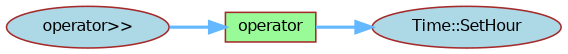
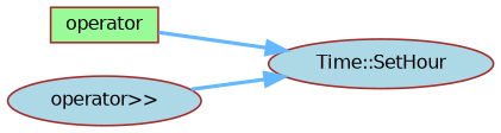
  digraph {
    rankdir=RL
    node [color=brown fillcolor=lightblue fontname=Helvetica fontsize=10 shape=ellipse style=filled]
    edge [color=steelblue1 dir=back fontname=Helvetica fontsize=10 labelfontname=Helvetica labelfontsize=10 style=bold]
    n1 [fontcolor=black height=0.2 label="Time::SetHour" width=0.4]
    n2 [fillcolor=palegreen height=0.2 label=operator shape=box width=0.4]
    n3 [height=0.2 label="operator\>\>" width=0.4]
    n1 -> n2
-   n2 -> n3
+   n1 -> n3
  }
